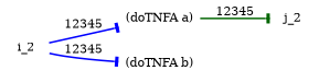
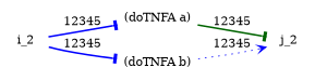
  digraph {
    rankdir=LR
    node [color=gray40 shape=plaintext]
    edge [arrowhead=tee color=blue style=bold]
    n1 [label="(doTNFA a)" texlbl="(doTNFA a)"]
    j_2 [texlbl="$i+1$"]
    n3 [label="(doTNFA b)" texlbl="(doTNFA b)"]
    i_2 [color=deeppink texlbl="$i$"]
    n1 -> j_2 [color=darkgreen label=12345 texlbl="$\epsilon/Alt1End_k(pos)$"]
+   n3 -> j_2 [arrowhead=vee label=12345 style=dotted texlbl="$\epsilon/Alt2End_k(pos)$"]
    i_2 -> n1 [label=12345 texlbl="$\epsilon/Alt1Start_k(pos)$"]
    i_2 -> n3 [label=12345 texlbl="$\epsilon/Alt2Start_k(pos)$"]
  }
